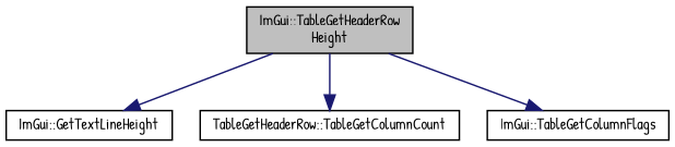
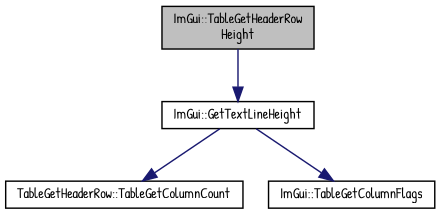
  digraph {
    fontname="Patrick Hand"
    rankdir=TB
    node [color=black fillcolor=white fontname="Patrick Hand" fontsize=10 shape=record style=filled]
    edge [color=midnightblue fontname="Patrick Hand" fontsize=10 labelfontname=Helvetica labelfontsize=10 style=solid]
    n1 [fillcolor=grey75 fontcolor=black height=0.2 label="ImGui::TableGetHeaderRow\lHeight" width=0.4]
    n2 [height=0.2 label="ImGui::GetTextLineHeight" width=0.4]
    n3 [height=0.2 label="TableGetHeaderRow::TableGetColumnCount" width=0.4]
    n4 [height=0.2 label="ImGui::TableGetColumnFlags" width=0.4]
    n1 -> n2
-   n1 -> n3
-   n1 -> n4
+   n2 -> n3
+   n2 -> n4
  }
